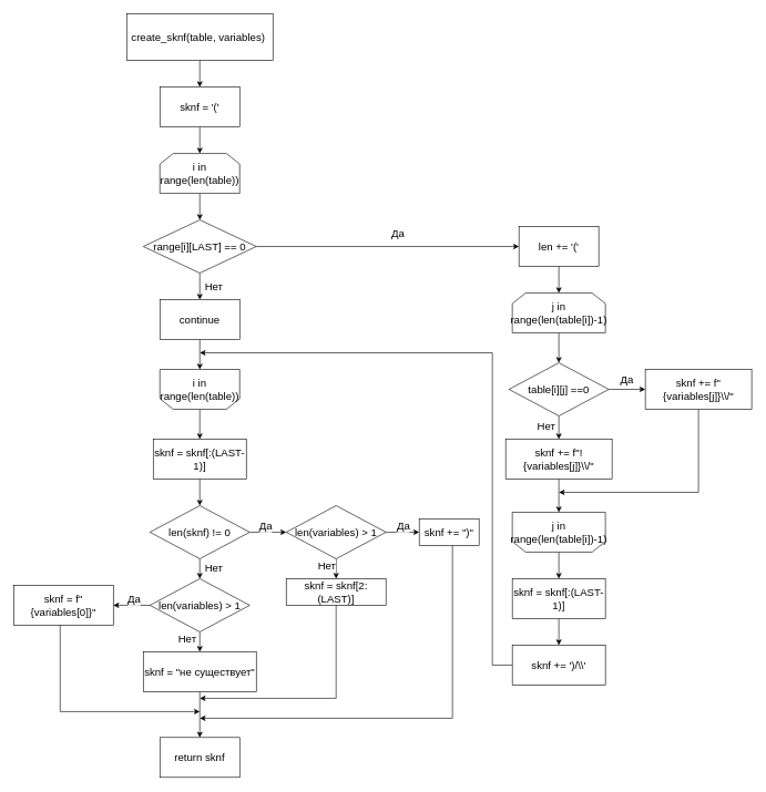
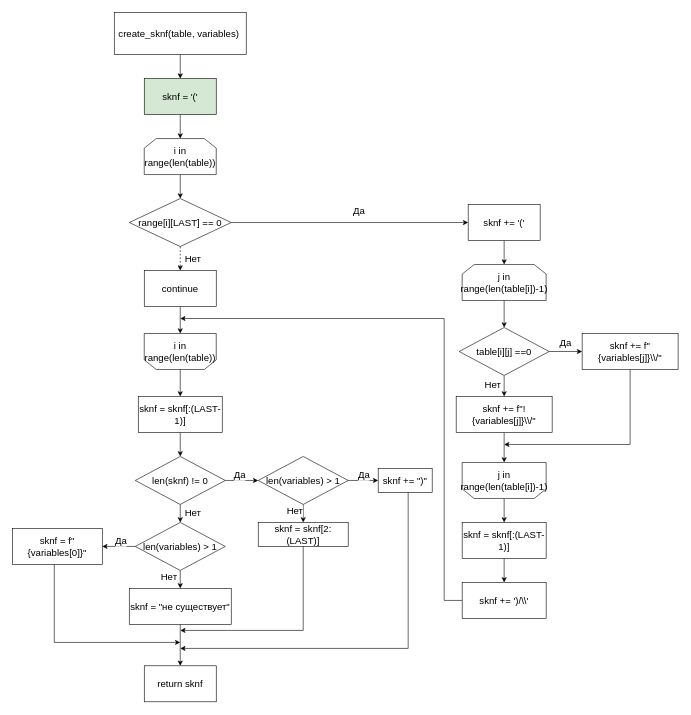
  <mxCell id="0" />
  <mxCell id="1" parent="0" />
  <mxCell id="2" style="edgeStyle=orthogonalEdgeStyle;rounded=0;orthogonalLoop=1;jettySize=auto;html=1;exitX=0.5;exitY=1;exitDx=0;exitDy=0;entryX=0.5;entryY=0;entryDx=0;entryDy=0;fontSize=16;" parent="1" source="3" target="5" edge="1"><mxGeometry relative="1" as="geometry" /></mxCell>
  <mxCell id="3" value="&lt;font style=&quot;font-size: 16px;&quot;&gt;create_sknf(table, variables)&amp;nbsp;&lt;/font&gt;" style="rounded=1;whiteSpace=wrap;html=1;arcSize=0;fontSize=16;" parent="1" vertex="1"><mxGeometry x="190" y="20" width="220" height="70" as="geometry" /></mxCell>
  <mxCell id="4" style="edgeStyle=orthogonalEdgeStyle;rounded=0;orthogonalLoop=1;jettySize=auto;html=1;exitX=0.5;exitY=1;exitDx=0;exitDy=0;fontSize=16;" parent="1" source="5" target="7" edge="1"><mxGeometry relative="1" as="geometry" /></mxCell>
- <mxCell id="5" value="&lt;font style=&quot;font-size: 16px;&quot;&gt;sknf = '('&lt;/font&gt;" style="rounded=0;whiteSpace=wrap;html=1;fontSize=16;" parent="1" vertex="1"><mxGeometry x="240" y="130" width="120" height="60" as="geometry" /></mxCell>
+ <mxCell id="5" value="&lt;font style=&quot;font-size: 16px;&quot;&gt;sknf = '('&lt;/font&gt;" style="rounded=0;whiteSpace=wrap;html=1;fontSize=16;fillColor=#d5e8d4;" parent="1" vertex="1"><mxGeometry x="240" y="130" width="120" height="60" as="geometry" /></mxCell>
  <mxCell id="6" style="edgeStyle=orthogonalEdgeStyle;rounded=0;orthogonalLoop=1;jettySize=auto;html=1;exitX=0.5;exitY=1;exitDx=0;exitDy=0;entryX=0.5;entryY=0;entryDx=0;entryDy=0;fontSize=16;" parent="1" source="7" target="14" edge="1"><mxGeometry relative="1" as="geometry" /></mxCell>
  <mxCell id="7" value="&lt;font style=&quot;font-size: 16px;&quot;&gt;i in range(len(table))&lt;/font&gt;" style="shape=loopLimit;whiteSpace=wrap;html=1;fontSize=16;" parent="1" vertex="1"><mxGeometry x="240" y="230" width="120" height="60" as="geometry" /></mxCell>
  <mxCell id="8" style="edgeStyle=orthogonalEdgeStyle;rounded=0;orthogonalLoop=1;jettySize=auto;html=1;exitX=0.5;exitY=0;exitDx=0;exitDy=0;entryX=0.5;entryY=0;entryDx=0;entryDy=0;fontSize=16;" parent="1" source="9" target="37" edge="1"><mxGeometry relative="1" as="geometry" /></mxCell>
  <mxCell id="9" value="&lt;font style=&quot;font-size: 16px;&quot;&gt;i in range(len(table))&lt;/font&gt;" style="shape=loopLimit;whiteSpace=wrap;html=1;direction=west;fontSize=16;" parent="1" vertex="1"><mxGeometry x="240" y="555" width="120" height="60" as="geometry" /></mxCell>
- <mxCell id="10" style="edgeStyle=orthogonalEdgeStyle;rounded=0;orthogonalLoop=1;jettySize=auto;html=1;exitX=0.5;exitY=1;exitDx=0;exitDy=0;entryX=0.5;entryY=0;entryDx=0;entryDy=0;fontSize=16;" parent="1" source="14" target="16" edge="1"><mxGeometry relative="1" as="geometry" /></mxCell>
+ <mxCell id="10" style="edgeStyle=orthogonalEdgeStyle;rounded=0;orthogonalLoop=1;jettySize=auto;html=1;exitX=0.5;exitY=1;exitDx=0;exitDy=0;entryX=0.5;entryY=0;entryDx=0;entryDy=0;fontSize=16;dashed=1;" parent="1" source="14" target="16" edge="1"><mxGeometry relative="1" as="geometry" /></mxCell>
  <mxCell id="11" value="Нет" style="edgeLabel;html=1;align=center;verticalAlign=middle;resizable=0;points=[];fontSize=16;" parent="10" vertex="1" connectable="0"><mxGeometry x="-0.07" relative="1" as="geometry"><mxPoint x="20" as="offset" /></mxGeometry></mxCell>
  <mxCell id="12" style="edgeStyle=orthogonalEdgeStyle;rounded=0;orthogonalLoop=1;jettySize=auto;html=1;exitX=1;exitY=0.5;exitDx=0;exitDy=0;entryX=0;entryY=0.5;entryDx=0;entryDy=0;fontSize=16;" parent="1" source="14" target="18" edge="1"><mxGeometry relative="1" as="geometry" /></mxCell>
  <mxCell id="13" value="Да" style="edgeLabel;html=1;align=center;verticalAlign=middle;resizable=0;points=[];fontSize=16;" parent="12" vertex="1" connectable="0"><mxGeometry x="0.071" y="-2" relative="1" as="geometry"><mxPoint y="-22" as="offset" /></mxGeometry></mxCell>
  <mxCell id="14" value="&lt;font style=&quot;font-size: 16px;&quot;&gt;range[i][LAST] == 0&lt;/font&gt;" style="rhombus;whiteSpace=wrap;html=1;fontSize=16;" parent="1" vertex="1"><mxGeometry x="215" y="330" width="170" height="80" as="geometry" /></mxCell>
  <mxCell id="15" style="edgeStyle=orthogonalEdgeStyle;rounded=0;orthogonalLoop=1;jettySize=auto;html=1;exitX=0.5;exitY=1;exitDx=0;exitDy=0;entryX=0.5;entryY=1;entryDx=0;entryDy=0;fontSize=16;" parent="1" source="16" target="9" edge="1"><mxGeometry relative="1" as="geometry" /></mxCell>
  <mxCell id="16" value="&lt;font style=&quot;font-size: 16px;&quot;&gt;continue&lt;/font&gt;" style="rounded=0;whiteSpace=wrap;html=1;fontSize=16;" parent="1" vertex="1"><mxGeometry x="240" y="450" width="120" height="60" as="geometry" /></mxCell>
  <mxCell id="17" style="edgeStyle=orthogonalEdgeStyle;rounded=0;orthogonalLoop=1;jettySize=auto;html=1;exitX=0.5;exitY=1;exitDx=0;exitDy=0;entryX=0.5;entryY=0;entryDx=0;entryDy=0;fontSize=16;" parent="1" source="18" target="20" edge="1"><mxGeometry relative="1" as="geometry" /></mxCell>
- <mxCell id="18" value="&lt;font style=&quot;font-size: 16px;&quot;&gt;len += '('&lt;/font&gt;" style="rounded=0;whiteSpace=wrap;html=1;fontSize=16;" parent="1" vertex="1"><mxGeometry x="780" y="340" width="120" height="60" as="geometry" /></mxCell>
+ <mxCell id="18" value="&lt;font style=&quot;font-size: 16px;&quot;&gt;sknf += '('&lt;/font&gt;" style="rounded=0;whiteSpace=wrap;html=1;fontSize=16;" parent="1" vertex="1"><mxGeometry x="780" y="340" width="120" height="60" as="geometry" /></mxCell>
  <mxCell id="19" value="" style="edgeStyle=orthogonalEdgeStyle;rounded=0;orthogonalLoop=1;jettySize=auto;html=1;fontSize=16;" parent="1" source="20" target="27" edge="1"><mxGeometry relative="1" as="geometry" /></mxCell>
  <mxCell id="20" value="&lt;font style=&quot;font-size: 16px;&quot;&gt;j in range(len(table[i])-1)&lt;/font&gt;" style="shape=loopLimit;whiteSpace=wrap;html=1;fontSize=16;" parent="1" vertex="1"><mxGeometry x="770" y="440" width="140" height="60" as="geometry" /></mxCell>
  <mxCell id="21" style="edgeStyle=orthogonalEdgeStyle;rounded=0;orthogonalLoop=1;jettySize=auto;html=1;exitX=0.5;exitY=0;exitDx=0;exitDy=0;entryX=0.5;entryY=0;entryDx=0;entryDy=0;fontSize=16;" parent="1" source="22" target="33" edge="1"><mxGeometry relative="1" as="geometry" /></mxCell>
  <mxCell id="22" value="&lt;font style=&quot;font-size: 16px;&quot;&gt;j in range(len(table[i])-1)&lt;/font&gt;" style="shape=loopLimit;whiteSpace=wrap;html=1;direction=west;fontSize=16;" parent="1" vertex="1"><mxGeometry x="770" y="770" width="140" height="60" as="geometry" /></mxCell>
  <mxCell id="23" style="edgeStyle=orthogonalEdgeStyle;rounded=0;orthogonalLoop=1;jettySize=auto;html=1;exitX=1;exitY=0.5;exitDx=0;exitDy=0;entryX=0;entryY=0.5;entryDx=0;entryDy=0;fontSize=16;" parent="1" source="27" target="29" edge="1"><mxGeometry relative="1" as="geometry" /></mxCell>
  <mxCell id="24" value="Да" style="edgeLabel;html=1;align=center;verticalAlign=middle;resizable=0;points=[];fontSize=16;" parent="23" vertex="1" connectable="0"><mxGeometry x="-0.054" y="-1" relative="1" as="geometry"><mxPoint y="-16" as="offset" /></mxGeometry></mxCell>
  <mxCell id="25" style="edgeStyle=orthogonalEdgeStyle;rounded=0;orthogonalLoop=1;jettySize=auto;html=1;exitX=0.5;exitY=1;exitDx=0;exitDy=0;entryX=0.5;entryY=0;entryDx=0;entryDy=0;fontSize=16;" parent="1" source="27" target="31" edge="1"><mxGeometry relative="1" as="geometry" /></mxCell>
  <mxCell id="26" value="Нет" style="edgeLabel;html=1;align=center;verticalAlign=middle;resizable=0;points=[];fontSize=16;" parent="25" vertex="1" connectable="0"><mxGeometry x="-0.143" y="1" relative="1" as="geometry"><mxPoint x="-21" as="offset" /></mxGeometry></mxCell>
  <mxCell id="27" value="&lt;font style=&quot;font-size: 16px;&quot;&gt;table[i][j] ==0&lt;/font&gt;" style="rhombus;whiteSpace=wrap;html=1;fontSize=16;" parent="1" vertex="1"><mxGeometry x="765" y="545" width="150" height="80" as="geometry" /></mxCell>
  <mxCell id="28" style="edgeStyle=elbowEdgeStyle;rounded=0;orthogonalLoop=1;jettySize=auto;html=1;exitX=0.5;exitY=1;exitDx=0;exitDy=0;fontSize=16;" parent="1" source="29" edge="1"><mxGeometry relative="1" as="geometry"><mxPoint x="840" y="740" as="targetPoint" /><Array as="points"><mxPoint x="1050" y="730" /></Array></mxGeometry></mxCell>
  <mxCell id="29" value="&lt;font style=&quot;font-size: 16px;&quot;&gt;sknf += f&quot;{variables[j]}\\/&quot;&lt;/font&gt;" style="rounded=0;whiteSpace=wrap;html=1;fontSize=16;" parent="1" vertex="1"><mxGeometry x="970" y="555" width="160" height="60" as="geometry" /></mxCell>
  <mxCell id="30" style="edgeStyle=orthogonalEdgeStyle;rounded=0;orthogonalLoop=1;jettySize=auto;html=1;exitX=0.5;exitY=1;exitDx=0;exitDy=0;fontSize=16;" parent="1" source="31" target="22" edge="1"><mxGeometry relative="1" as="geometry" /></mxCell>
  <mxCell id="31" value="&lt;span style=&quot;font-size: 16px;&quot;&gt;sknf += f&quot;!{variables[j]}\\/&quot;&lt;/span&gt;" style="rounded=0;whiteSpace=wrap;html=1;fontSize=16;" parent="1" vertex="1"><mxGeometry x="760" y="660" width="160" height="60" as="geometry" /></mxCell>
  <mxCell id="32" style="edgeStyle=orthogonalEdgeStyle;rounded=0;orthogonalLoop=1;jettySize=auto;html=1;exitX=0.5;exitY=1;exitDx=0;exitDy=0;entryX=0.5;entryY=0;entryDx=0;entryDy=0;fontSize=16;" parent="1" source="33" target="35" edge="1"><mxGeometry relative="1" as="geometry" /></mxCell>
  <mxCell id="33" value="&lt;font style=&quot;font-size: 16px;&quot;&gt;sknf = sknf[:(LAST-1)]&lt;/font&gt;" style="rounded=0;whiteSpace=wrap;html=1;fontSize=16;" parent="1" vertex="1"><mxGeometry x="770" y="870" width="140" height="60" as="geometry" /></mxCell>
  <mxCell id="34" style="edgeStyle=elbowEdgeStyle;rounded=0;orthogonalLoop=1;jettySize=auto;html=1;exitX=0;exitY=0.5;exitDx=0;exitDy=0;fontSize=16;" parent="1" source="35" edge="1"><mxGeometry relative="1" as="geometry"><mxPoint x="300" y="530" as="targetPoint" /><mxPoint x="440" y="990" as="sourcePoint" /><Array as="points"><mxPoint x="740" y="750" /></Array></mxGeometry></mxCell>
  <mxCell id="35" value="&lt;font style=&quot;font-size: 16px;&quot;&gt;sknf += ')/\\'&lt;/font&gt;" style="rounded=0;whiteSpace=wrap;html=1;fontSize=16;" parent="1" vertex="1"><mxGeometry x="770" y="970" width="140" height="60" as="geometry" /></mxCell>
  <mxCell id="36" style="edgeStyle=orthogonalEdgeStyle;rounded=0;orthogonalLoop=1;jettySize=auto;html=1;exitX=0.5;exitY=1;exitDx=0;exitDy=0;entryX=0.5;entryY=0;entryDx=0;entryDy=0;fontSize=16;" parent="1" source="37" target="43" edge="1"><mxGeometry relative="1" as="geometry" /></mxCell>
  <mxCell id="37" value="&lt;font style=&quot;font-size: 16px;&quot;&gt;sknf = sknf[:(LAST-1)]&lt;/font&gt;" style="rounded=0;whiteSpace=wrap;html=1;fontSize=16;" parent="1" vertex="1"><mxGeometry x="230" y="660" width="140" height="60" as="geometry" /></mxCell>
  <mxCell id="38" style="edgeStyle=orthogonalEdgeStyle;rounded=0;orthogonalLoop=1;jettySize=auto;html=1;exitX=1;exitY=0.5;exitDx=0;exitDy=0;entryX=0;entryY=0.5;entryDx=0;entryDy=0;fontSize=16;" parent="1" source="43" target="50" edge="1"><mxGeometry relative="1" as="geometry"><mxPoint x="450" y="800" as="targetPoint" /></mxGeometry></mxCell>
  <mxCell id="39" value="Да" style="edgeLabel;html=1;align=center;verticalAlign=middle;resizable=0;points=[];fontSize=16;" parent="38" vertex="1" connectable="0"><mxGeometry x="-0.157" y="-1" relative="1" as="geometry"><mxPoint y="-11" as="offset" /></mxGeometry></mxCell>
  <mxCell id="40" style="edgeStyle=orthogonalEdgeStyle;rounded=0;orthogonalLoop=1;jettySize=auto;html=1;exitX=0.5;exitY=1;exitDx=0;exitDy=0;fontSize=16;" parent="1" source="43" edge="1"><mxGeometry relative="1" as="geometry"><mxPoint x="300" y="870" as="targetPoint" /></mxGeometry></mxCell>
  <mxCell id="41" value="Нет" style="edgeLabel;html=1;align=center;verticalAlign=middle;resizable=0;points=[];fontSize=16;" parent="40" vertex="1" connectable="0"><mxGeometry x="-0.14" y="-2" relative="1" as="geometry"><mxPoint x="22" as="offset" /></mxGeometry></mxCell>
  <mxCell id="42" value="Нет" style="edgeLabel;html=1;align=center;verticalAlign=middle;resizable=0;points=[];fontSize=16;" parent="40" vertex="1" connectable="0"><mxGeometry x="-0.14" y="-2" relative="1" as="geometry"><mxPoint x="-18" y="107" as="offset" /></mxGeometry></mxCell>
  <mxCell id="43" value="&lt;font style=&quot;font-size: 16px;&quot;&gt;len(sknf) != 0&lt;/font&gt;" style="rhombus;whiteSpace=wrap;html=1;fontSize=16;" parent="1" vertex="1"><mxGeometry x="225" y="760" width="150" height="80" as="geometry" /></mxCell>
  <mxCell id="44" value="&lt;font style=&quot;font-size: 16px;&quot;&gt;sknf = f&quot;{variables[0]}&quot;&lt;/font&gt;" style="rounded=0;whiteSpace=wrap;html=1;fontSize=16;" parent="1" vertex="1"><mxGeometry x="20" y="880" width="150" height="60" as="geometry" /></mxCell>
  <mxCell id="45" value="&lt;font style=&quot;font-size: 16px;&quot;&gt;return sknf&lt;/font&gt;" style="rounded=1;whiteSpace=wrap;html=1;arcSize=0;fontSize=16;" parent="1" vertex="1"><mxGeometry x="240" y="1109" width="120" height="60" as="geometry" /></mxCell>
  <mxCell id="46" style="edgeStyle=orthogonalEdgeStyle;rounded=0;orthogonalLoop=1;jettySize=auto;html=1;exitX=1;exitY=0.5;exitDx=0;exitDy=0;entryX=0;entryY=0.5;entryDx=0;entryDy=0;fontSize=16;" parent="1" source="50" target="51" edge="1"><mxGeometry relative="1" as="geometry" /></mxCell>
  <mxCell id="47" value="Да" style="edgeLabel;html=1;align=center;verticalAlign=middle;resizable=0;points=[];fontSize=16;" parent="46" vertex="1" connectable="0"><mxGeometry x="0.007" relative="1" as="geometry"><mxPoint y="-10" as="offset" /></mxGeometry></mxCell>
  <mxCell id="48" style="edgeStyle=orthogonalEdgeStyle;rounded=0;orthogonalLoop=1;jettySize=auto;html=1;exitX=0.5;exitY=1;exitDx=0;exitDy=0;entryX=0.5;entryY=0;entryDx=0;entryDy=0;fontSize=16;" parent="1" source="50" target="52" edge="1"><mxGeometry relative="1" as="geometry" /></mxCell>
  <mxCell id="49" value="Нет" style="edgeLabel;html=1;align=center;verticalAlign=middle;resizable=0;points=[];fontSize=16;" parent="48" vertex="1" connectable="0"><mxGeometry x="0.012" y="2" relative="1" as="geometry"><mxPoint x="-17" y="-5" as="offset" /></mxGeometry></mxCell>
  <mxCell id="50" value="&lt;font style=&quot;font-size: 16px;&quot;&gt;len(variables) &amp;gt; 1&lt;/font&gt;" style="rhombus;whiteSpace=wrap;html=1;fontSize=16;" parent="1" vertex="1"><mxGeometry x="430" y="760" width="150" height="80" as="geometry" /></mxCell>
  <mxCell id="51" value="&lt;font style=&quot;font-size: 16px;&quot;&gt;sknf += &quot;)&quot;&lt;/font&gt;" style="rounded=0;whiteSpace=wrap;html=1;fontSize=16;" parent="1" vertex="1"><mxGeometry x="630" y="780" width="90" height="40" as="geometry" /></mxCell>
  <mxCell id="52" value="&lt;font style=&quot;font-size: 16px;&quot;&gt;sknf = sknf[2:(LAST)]&lt;/font&gt;" style="rounded=0;whiteSpace=wrap;html=1;fontSize=16;" parent="1" vertex="1"><mxGeometry x="430" y="870" width="150" height="40" as="geometry" /></mxCell>
  <mxCell id="53" value="" style="endArrow=classic;html=1;rounded=0;exitX=0.5;exitY=1;exitDx=0;exitDy=0;fontSize=16;" parent="1" edge="1"><mxGeometry width="50" height="50" relative="1" as="geometry"><mxPoint x="505" y="910" as="sourcePoint" /><mxPoint x="300" y="1050" as="targetPoint" /><Array as="points"><mxPoint x="505" y="1050" /></Array></mxGeometry></mxCell>
  <mxCell id="54" value="" style="endArrow=classic;html=1;rounded=0;fontSize=16;" parent="1" edge="1"><mxGeometry width="50" height="50" relative="1" as="geometry"><mxPoint x="680" y="820" as="sourcePoint" /><mxPoint x="300" y="1080" as="targetPoint" /><Array as="points"><mxPoint x="680" y="1080" /></Array></mxGeometry></mxCell>
  <mxCell id="55" style="edgeStyle=orthogonalEdgeStyle;rounded=0;orthogonalLoop=1;jettySize=auto;html=1;exitX=0;exitY=0.5;exitDx=0;exitDy=0;entryX=1;entryY=0.5;entryDx=0;entryDy=0;fontSize=16;" parent="1" source="58" target="44" edge="1"><mxGeometry relative="1" as="geometry" /></mxCell>
  <mxCell id="56" value="Да" style="edgeLabel;html=1;align=center;verticalAlign=middle;resizable=0;points=[];fontSize=16;" parent="55" vertex="1" connectable="0"><mxGeometry x="0.084" y="-2" relative="1" as="geometry"><mxPoint x="5" y="-8" as="offset" /></mxGeometry></mxCell>
  <mxCell id="57" style="edgeStyle=orthogonalEdgeStyle;rounded=0;orthogonalLoop=1;jettySize=auto;html=1;exitX=0.5;exitY=1;exitDx=0;exitDy=0;entryX=0.5;entryY=0;entryDx=0;entryDy=0;fontSize=16;" parent="1" source="58" target="60" edge="1"><mxGeometry relative="1" as="geometry" /></mxCell>
  <mxCell id="58" value="&lt;span style=&quot;font-size: 16px;&quot;&gt;len(variables) &amp;gt; 1&lt;/span&gt;" style="rhombus;whiteSpace=wrap;html=1;fontSize=16;" parent="1" vertex="1"><mxGeometry x="225" y="870" width="150" height="80" as="geometry" /></mxCell>
  <mxCell id="59" style="edgeStyle=orthogonalEdgeStyle;rounded=0;orthogonalLoop=1;jettySize=auto;html=1;exitX=0.5;exitY=1;exitDx=0;exitDy=0;fontSize=16;" parent="1" source="60" target="45" edge="1"><mxGeometry relative="1" as="geometry" /></mxCell>
  <mxCell id="60" value="&lt;font style=&quot;font-size: 16px;&quot;&gt;sknf = &quot;не существует&quot;&lt;/font&gt;" style="rounded=1;whiteSpace=wrap;html=1;arcSize=0;fontSize=16;" parent="1" vertex="1"><mxGeometry x="215" y="980" width="170" height="60" as="geometry" /></mxCell>
  <mxCell id="61" value="" style="endArrow=classic;html=1;rounded=0;fontSize=16;" parent="1" edge="1"><mxGeometry width="50" height="50" relative="1" as="geometry"><mxPoint x="90" y="940" as="sourcePoint" /><mxPoint x="300" y="1070" as="targetPoint" /><Array as="points"><mxPoint x="90" y="1070" /></Array></mxGeometry></mxCell>
